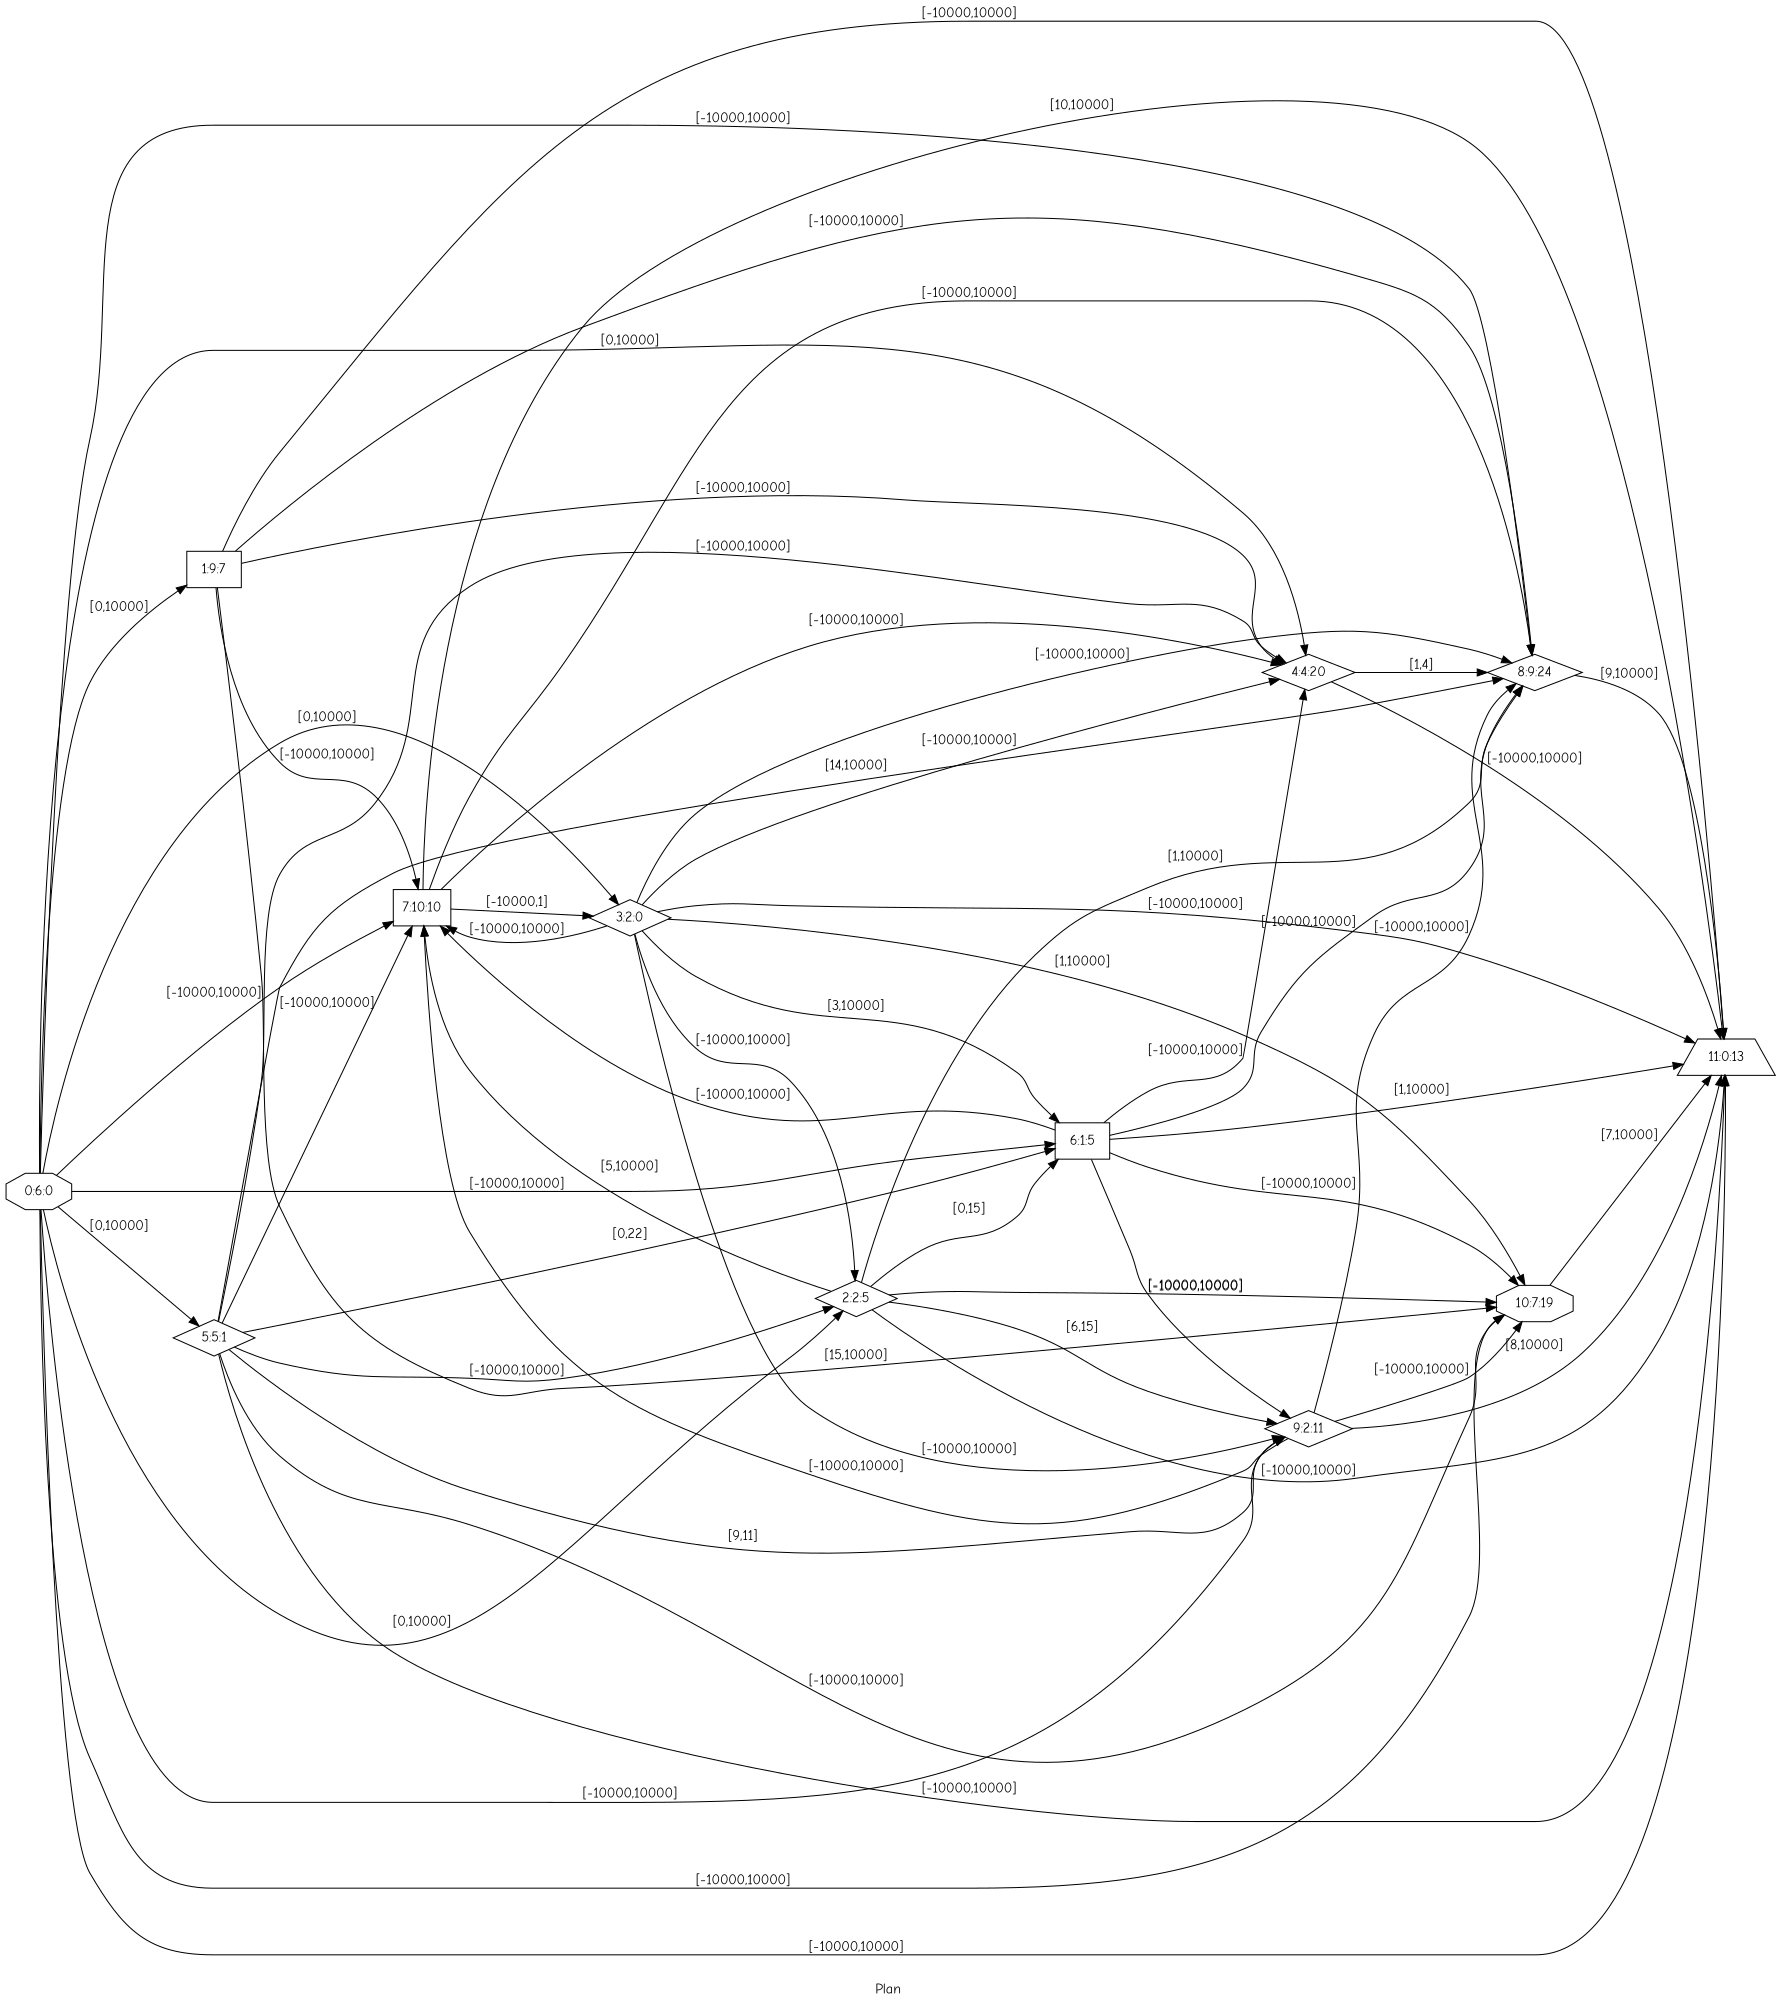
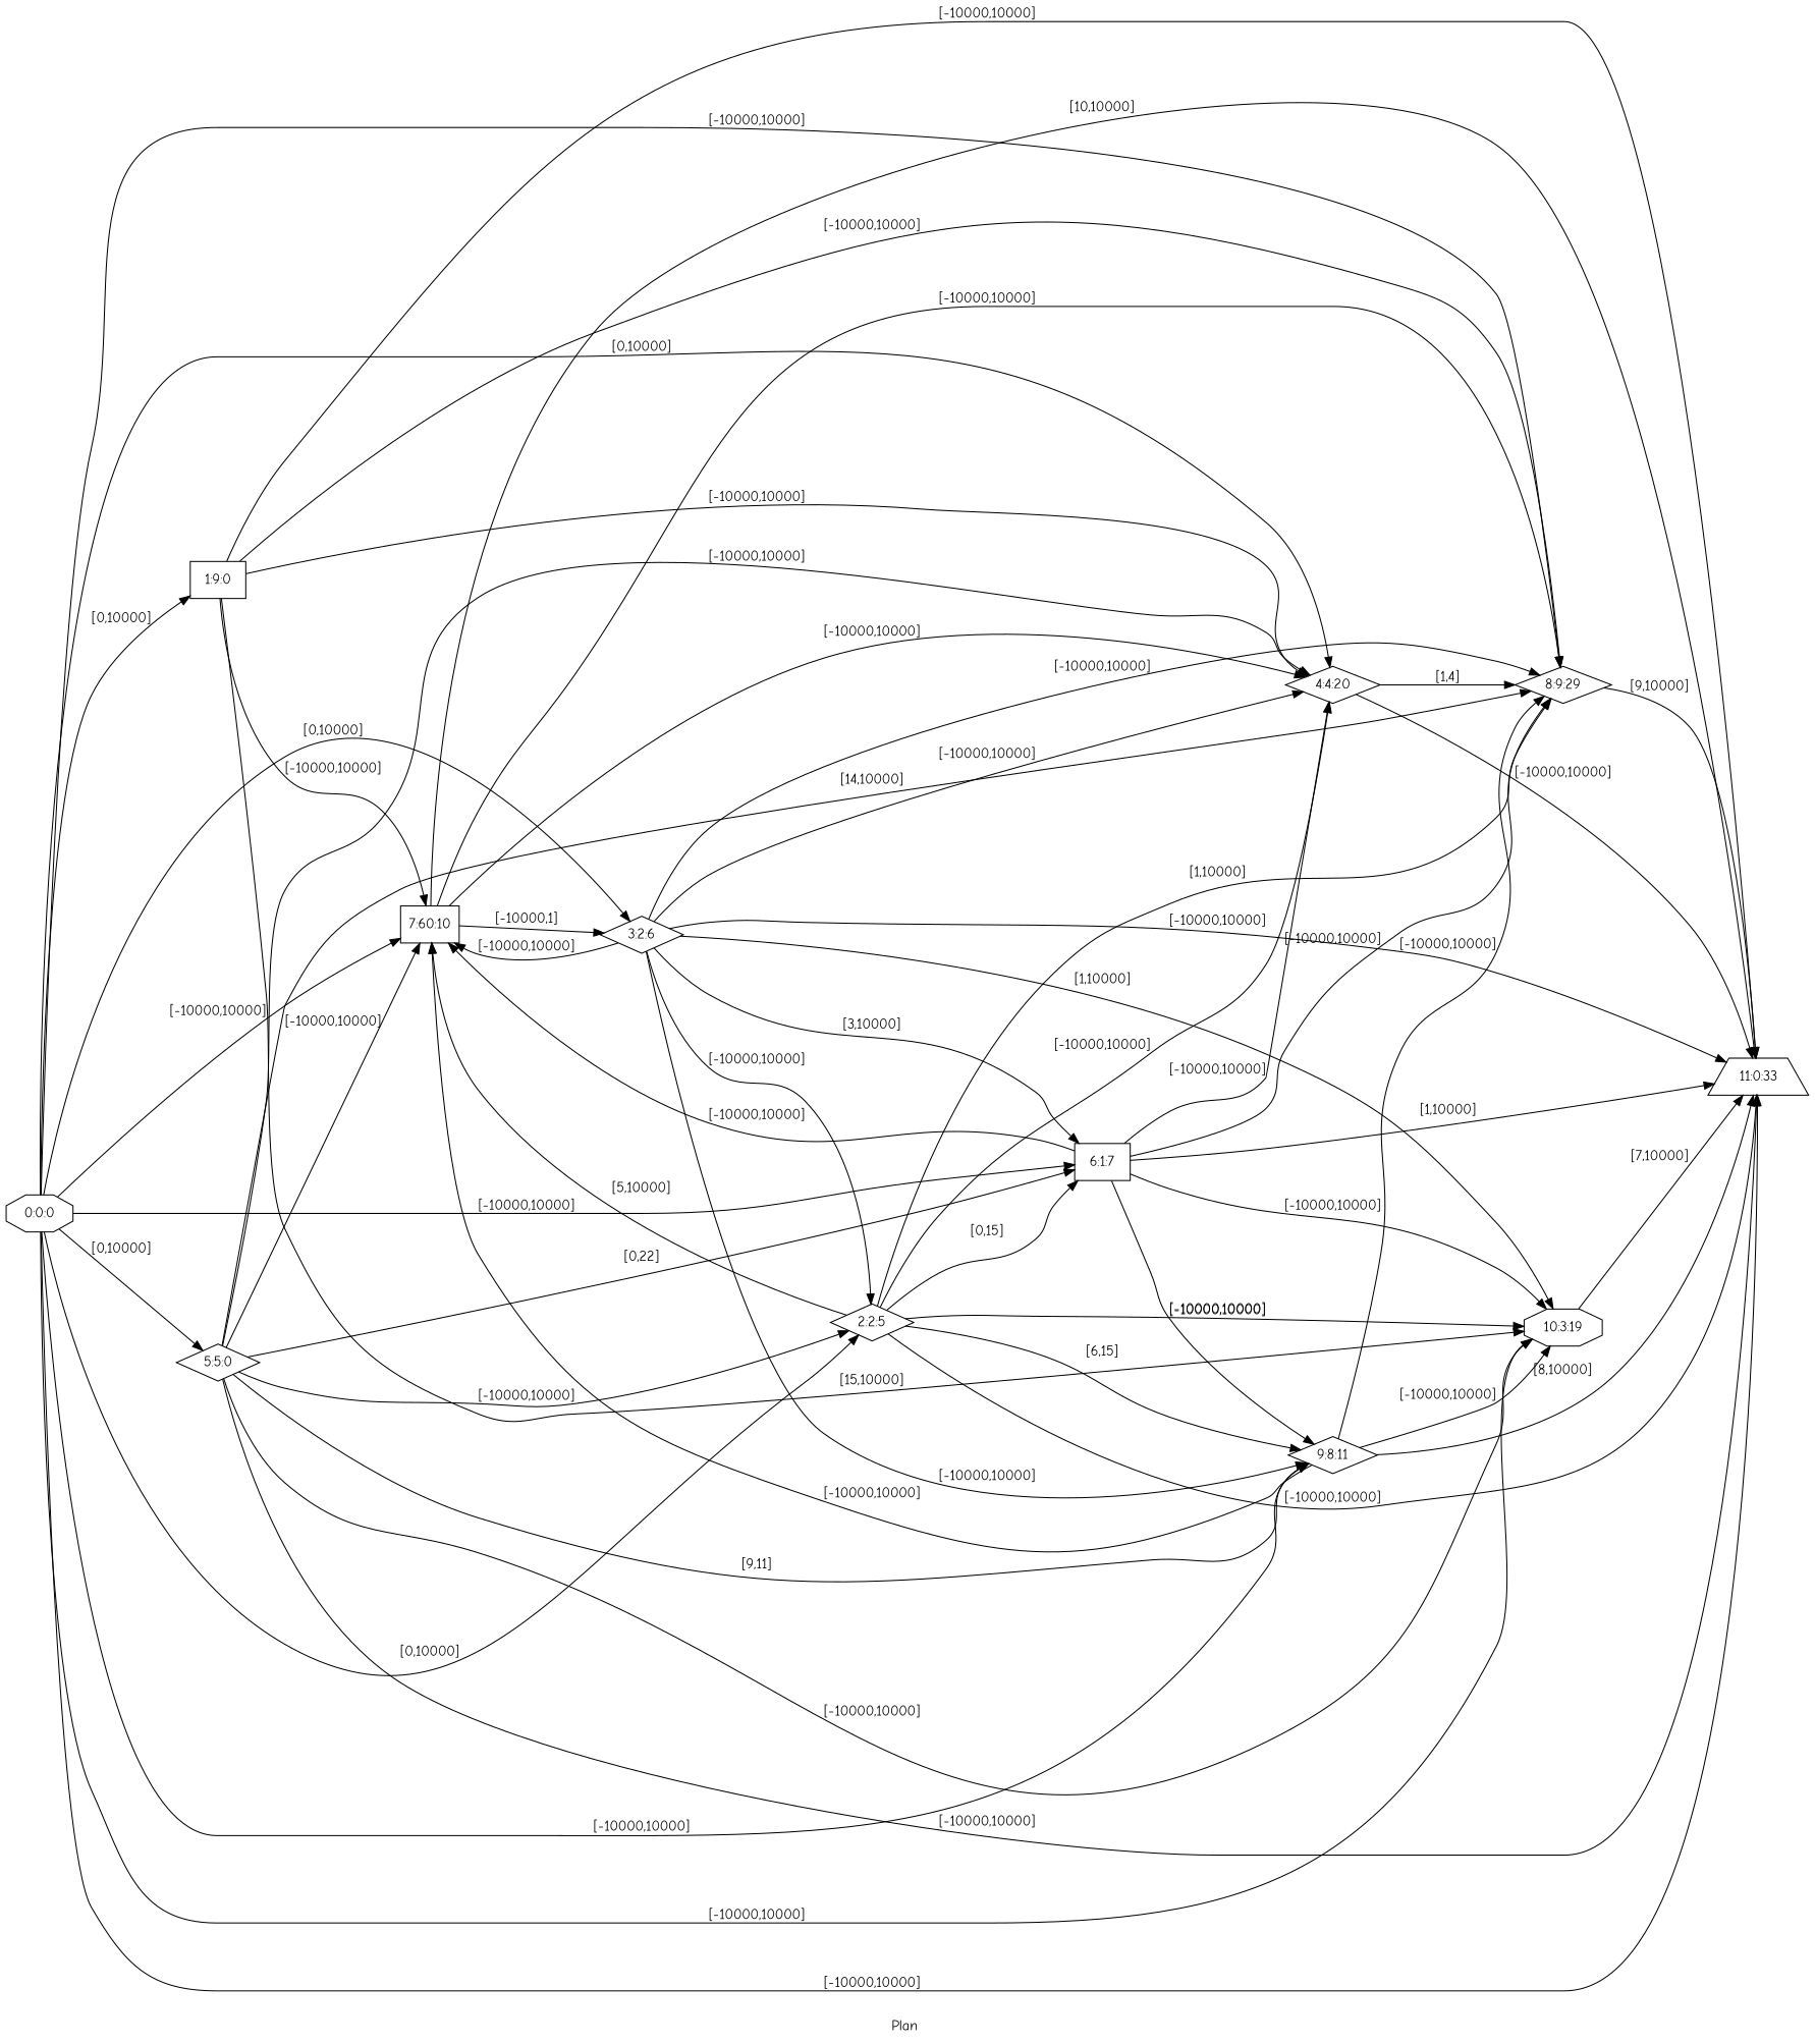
  digraph {
    fldt=0.802721
    fontname="Comic Neue"
    label="Plan "
    nodesep=.45
    rankdir=LR
    node [fontname="Comic Neue" shape=diamond]
    edge [fontname="Comic Neue"]
-   "0:0:0" [shape=octagon label="0:6:0"]
-   "1:9:0" [shape=box label="1:9:7"]
+   "0:0:0" [shape=octagon]
+   "1:9:0" [shape=box]
    "2:2:5"
-   "3:2:0"
+   "3:2:0" [label="3:2:6"]
    "4:4:20"
-   "5:5:0" [label="5:5:1"]
-   "6:1:7" [shape=box label="6:1:5"]
-   "7:10:10" [shape=box]
-   "8:9:24"
-   "9:8:11" [label="9:2:11"]
-   "10:7:19" [shape=octagon]
-   "11:0:33" [shape=trapezium label="11:0:13"]
+   "5:5:0"
+   "6:1:7" [shape=box]
+   "7:10:10" [shape=box label="7:60:10"]
+   "8:9:24" [label="8:9:29"]
+   "9:8:11"
+   "10:7:19" [shape=octagon label="10:3:19"]
+   "11:0:33" [shape=trapezium]
    "0:0:0" -> "1:9:0" [label="[0,10000]"]
    "0:0:0" -> "2:2:5" [label="[0,10000]"]
    "0:0:0" -> "3:2:0" [label="[0,10000]"]
    "0:0:0" -> "4:4:20" [label="[0,10000]"]
    "0:0:0" -> "5:5:0" [label="[0,10000]"]
    "0:0:0" -> "6:1:7" [label="[-10000,10000]"]
    "0:0:0" -> "7:10:10" [label="[-10000,10000]"]
    "0:0:0" -> "8:9:24" [label="[-10000,10000]"]
    "0:0:0" -> "9:8:11" [label="[-10000,10000]"]
    "0:0:0" -> "10:7:19" [label="[-10000,10000]"]
    "0:0:0" -> "11:0:33" [label="[-10000,10000]"]
    "1:9:0" -> "4:4:20" [label="[-10000,10000]"]
    "1:9:0" -> "7:10:10" [label="[-10000,10000]"]
    "1:9:0" -> "8:9:24" [label="[-10000,10000]"]
    "1:9:0" -> "10:7:19" [label="[15,10000]"]
    "1:9:0" -> "11:0:33" [label="[-10000,10000]"]
+   "2:2:5" -> "4:4:20" [label="[-10000,10000]"]
    "2:2:5" -> "6:1:7" [label="[0,15]"]
    "2:2:5" -> "7:10:10" [label="[5,10000]"]
    "2:2:5" -> "8:9:24" [label="[1,10000]"]
    "2:2:5" -> "9:8:11" [label="[6,15]"]
    "2:2:5" -> "10:7:19" [label="[-10000,10000]"]
    "2:2:5" -> "11:0:33" [label="[-10000,10000]"]
    "3:2:0" -> "2:2:5" [label="[-10000,10000]"]
    "3:2:0" -> "4:4:20" [label="[-10000,10000]"]
    "3:2:0" -> "6:1:7" [label="[3,10000]"]
    "3:2:0" -> "7:10:10" [label="[-10000,10000]"]
    "3:2:0" -> "8:9:24" [label="[-10000,10000]"]
    "3:2:0" -> "9:8:11" [label="[-10000,10000]"]
    "3:2:0" -> "10:7:19" [label="[1,10000]"]
    "3:2:0" -> "11:0:33" [label="[-10000,10000]"]
    "4:4:20" -> "8:9:24" [label="[1,4]"]
    "4:4:20" -> "11:0:33" [label="[-10000,10000]"]
    "5:5:0" -> "2:2:5" [label="[-10000,10000]"]
    "5:5:0" -> "4:4:20" [label="[-10000,10000]"]
    "5:5:0" -> "6:1:7" [label="[0,22]"]
    "5:5:0" -> "7:10:10" [label="[-10000,10000]"]
    "5:5:0" -> "8:9:24" [label="[14,10000]"]
    "5:5:0" -> "9:8:11" [label="[9,11]"]
    "5:5:0" -> "10:7:19" [label="[-10000,10000]"]
    "5:5:0" -> "11:0:33" [label="[-10000,10000]"]
    "6:1:7" -> "4:4:20" [label="[-10000,10000]"]
    "6:1:7" -> "7:10:10" [label="[-10000,10000]"]
    "6:1:7" -> "8:9:24" [label="[-10000,10000]"]
    "6:1:7" -> "9:8:11" [label="[-10000,10000]"]
    "6:1:7" -> "10:7:19" [label="[-10000,10000]"]
    "6:1:7" -> "11:0:33" [label="[1,10000]"]
    "7:10:10" -> "3:2:0" [label="[-10000,1]"]
    "7:10:10" -> "4:4:20" [label="[-10000,10000]"]
    "7:10:10" -> "8:9:24" [label="[-10000,10000]"]
    "7:10:10" -> "11:0:33" [label="[10,10000]"]
    "8:9:24" -> "11:0:33" [label="[9,10000]"]
    "9:8:11" -> "7:10:10" [label="[-10000,10000]"]
    "9:8:11" -> "8:9:24" [label="[-10000,10000]"]
    "9:8:11" -> "10:7:19" [label="[-10000,10000]"]
    "9:8:11" -> "11:0:33" [label="[8,10000]"]
    "10:7:19" -> "11:0:33" [label="[7,10000]"]
  }
